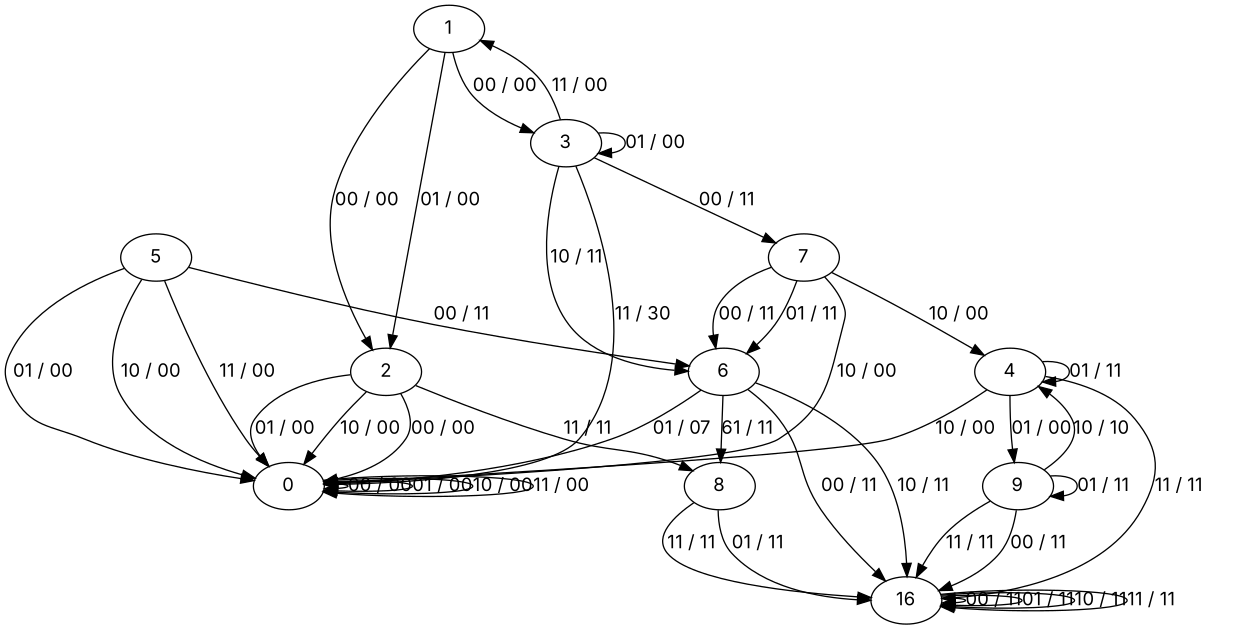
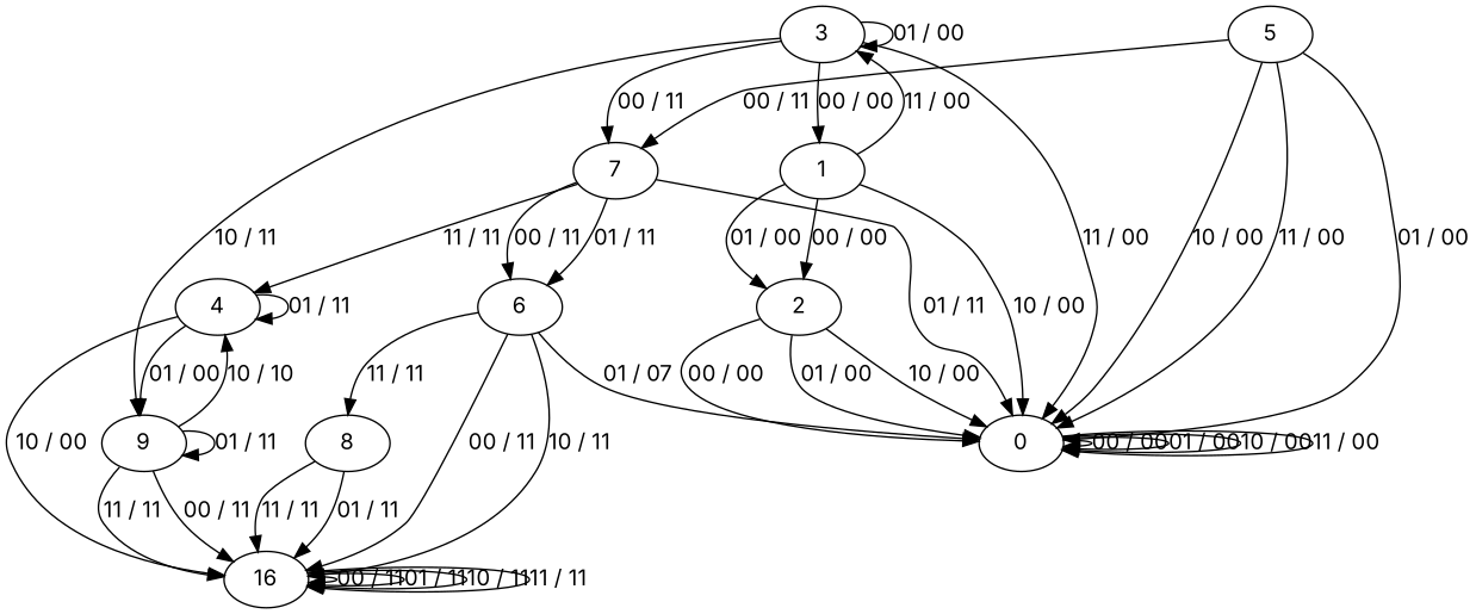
  digraph {
    fontname=Inter
    node [fontname=Inter]
    edge [fontname=Inter]
    5
    0
    7
    4
    6
    1
    2
    3
    8
    9
    n11 [label=16]
    5 -> 0 [label="01 / 00"]
    5 -> 0 [label="10 / 00"]
    5 -> 0 [label="11 / 00"]
-   5 -> 6 [label="00 / 11"]
+   5 -> 7 [label="00 / 11"]
    0 -> 0 [label="00 / 00"]
    0 -> 0 [label="01 / 00"]
    0 -> 0 [label="10 / 00"]
    0 -> 0 [label="11 / 00"]
-   7 -> 0 [label="10 / 00"]
-   7 -> 4 [label="10 / 00"]
+   7 -> 0 [label="01 / 11"]
+   7 -> 4 [label="11 / 11"]
    7 -> 6 [label="00 / 11"]
    7 -> 6 [label="01 / 11"]
    4 -> 4 [label="01 / 11"]
    4 -> 9 [label="01 / 00"]
-   4 -> n11 [label="11 / 11"]
+   4 -> n11 [label="10 / 00"]
    6 -> 0 [label="01 / 07"]
-   6 -> 8 [label="61 / 11"]
+   6 -> 8 [label="11 / 11"]
    6 -> n11 [label="00 / 11"]
    6 -> n11 [label="10 / 11"]
-   4 -> 0 [label="10 / 00"]
+   1 -> 0 [label="10 / 00"]
    1 -> 2 [label="00 / 00"]
    1 -> 2 [label="01 / 00"]
-   1 -> 3 [label="00 / 00"]
+   1 -> 3 [label="11 / 00"]
    2 -> 0 [label="00 / 00"]
    2 -> 0 [label="01 / 00"]
    2 -> 0 [label="10 / 00"]
-   2 -> 8 [label="11 / 11"]
-   3 -> 0 [label="11 / 30"]
+   3 -> 0 [label="11 / 00"]
    3 -> 7 [label="00 / 11"]
-   3 -> 1 [label="11 / 00"]
+   3 -> 1 [label="00 / 00"]
    3 -> 3 [label="01 / 00"]
-   3 -> 6 [label="10 / 11"]
+   3 -> 9 [label="10 / 11"]
    8 -> n11 [label="01 / 11"]
    8 -> n11 [label="11 / 11"]
    9 -> 4 [label="10 / 10"]
    9 -> 9 [label="01 / 11"]
    9 -> n11 [label="00 / 11"]
    9 -> n11 [label="11 / 11"]
    n11 -> n11 [label="00 / 11"]
    n11 -> n11 [label="01 / 11"]
    n11 -> n11 [label="10 / 11"]
    n11 -> n11 [label="11 / 11"]
  }
